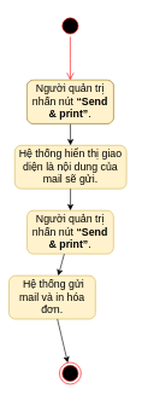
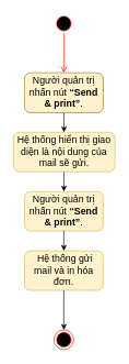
  <mxCell id="0" />
  <mxCell id="1" parent="0" />
  <mxCell id="2" value="" style="ellipse;html=1;shape=startState;fillColor=#000000;strokeColor=#ff0000;" parent="1" vertex="1"><mxGeometry x="82" y="20" width="30" height="30" as="geometry" /></mxCell>
  <mxCell id="3" value="" style="edgeStyle=orthogonalEdgeStyle;html=1;verticalAlign=bottom;endArrow=open;endSize=8;strokeColor=#ff0000;rounded=0;" parent="1" source="2" edge="1"><mxGeometry relative="1" as="geometry"><mxPoint x="97" y="110" as="targetPoint" /></mxGeometry></mxCell>
  <mxCell id="4" value="&lt;b id=&quot;docs-internal-guid-80a012f3-7fff-2497-04d5-253ea927c7e8&quot; style=&quot;font-weight:normal;&quot;&gt;&lt;span style=&quot;font-size: 11pt; font-family: Calibri, sans-serif; color: rgb(0, 0, 0); background-color: transparent; font-weight: 400; font-style: normal; font-variant: normal; text-decoration: none; vertical-align: baseline;&quot;&gt;Nhấn nút &lt;/span&gt;&lt;span style=&quot;font-size: 11pt; font-family: Calibri, sans-serif; color: rgb(0, 0, 0); background-color: transparent; font-weight: 700; font-style: normal; font-variant: normal; text-decoration: none; vertical-align: baseline;&quot;&gt;“Send &amp;amp; print”&lt;/span&gt;&lt;span style=&quot;font-size: 11pt; font-family: Calibri, sans-serif; color: rgb(0, 0, 0); background-color: transparent; font-weight: 400; font-style: normal; font-variant: normal; text-decoration: none; vertical-align: baseline;&quot;&gt;.&lt;/span&gt;&lt;/b&gt;" style="rounded=1;whiteSpace=wrap;html=1;" parent="1" vertex="1"><mxGeometry x="37" y="110" width="120" height="60" as="geometry" /></mxCell>
  <mxCell id="5" value="&lt;span id=&quot;docs-internal-guid-194e286c-7fff-5b6e-fd9a-d2ca1af172c4&quot;&gt;&lt;p style=&quot;line-height:1.2;margin-top:0pt;margin-bottom:0pt;&quot; dir=&quot;ltr&quot;&gt;&lt;span style=&quot;font-size: 11pt; font-family: Calibri, sans-serif; background-color: transparent; font-variant-numeric: normal; font-variant-east-asian: normal; vertical-align: baseline;&quot;&gt;Hệ thống hiển thị giao diện là nội dung của mail sẽ gửi.&lt;/span&gt;&lt;/p&gt;&lt;/span&gt;" style="rounded=1;whiteSpace=wrap;html=1;fillColor=#fff2cc;strokeColor=#d6b656;" parent="1" vertex="1"><mxGeometry x="20" y="200" width="155" height="60" as="geometry" /></mxCell>
  <mxCell id="6" value="&lt;span id=&quot;docs-internal-guid-e382c6a4-7fff-786b-9222-a47414083e00&quot;&gt;&lt;span style=&quot;font-size: 11pt; font-family: Calibri, sans-serif; background-color: transparent; font-variant-numeric: normal; font-variant-east-asian: normal; vertical-align: baseline;&quot;&gt;Người quản trị nhấn nút &lt;/span&gt;&lt;span style=&quot;font-size: 11pt; font-family: Calibri, sans-serif; background-color: transparent; font-weight: 700; font-variant-numeric: normal; font-variant-east-asian: normal; vertical-align: baseline;&quot;&gt;“Send &amp;amp; print”&lt;/span&gt;&lt;span style=&quot;font-size: 11pt; font-family: Calibri, sans-serif; background-color: transparent; font-variant-numeric: normal; font-variant-east-asian: normal; vertical-align: baseline;&quot;&gt;.&lt;/span&gt;&lt;/span&gt;" style="rounded=1;whiteSpace=wrap;html=1;fillColor=#fff2cc;strokeColor=#d6b656;" parent="1" vertex="1"><mxGeometry x="37" y="290" width="120" height="60" as="geometry" /></mxCell>
- <mxCell id="7" value="&lt;span id=&quot;docs-internal-guid-8ba264b6-7fff-93b4-489d-ae2f716d8eaf&quot;&gt;&lt;span style=&quot;font-size: 11pt; font-family: Calibri, sans-serif; background-color: transparent; font-variant-numeric: normal; font-variant-east-asian: normal; vertical-align: baseline;&quot;&gt;&amp;nbsp;Hệ thống gửi mail và in hóa đơn.&lt;/span&gt;&lt;/span&gt;" style="rounded=1;whiteSpace=wrap;html=1;fillColor=#fff2cc;strokeColor=#d6b656;" parent="1" vertex="1"><mxGeometry x="12" y="380" width="120" height="60" as="geometry" /></mxCell>
+ <mxCell id="7" value="&lt;span id=&quot;docs-internal-guid-8ba264b6-7fff-93b4-489d-ae2f716d8eaf&quot;&gt;&lt;span style=&quot;font-size: 11pt; font-family: Calibri, sans-serif; background-color: transparent; font-variant-numeric: normal; font-variant-east-asian: normal; vertical-align: baseline;&quot;&gt;&amp;nbsp;Hệ thống gửi mail và in hóa đơn.&lt;/span&gt;&lt;/span&gt;" style="rounded=1;whiteSpace=wrap;html=1;fillColor=#fff2cc;strokeColor=#d6b656;" parent="1" vertex="1"><mxGeometry x="37" y="380" width="120" height="60" as="geometry" /></mxCell>
  <mxCell id="8" value="" style="ellipse;html=1;shape=endState;fillColor=#000000;strokeColor=#ff0000;" parent="1" vertex="1"><mxGeometry x="82" y="500" width="30" height="30" as="geometry" /></mxCell>
  <mxCell id="9" value="" style="endArrow=classic;html=1;rounded=0;" parent="1" source="4" target="5" edge="1"><mxGeometry width="50" height="50" relative="1" as="geometry"><mxPoint x="-228" y="200" as="sourcePoint" /><mxPoint x="-178" y="150" as="targetPoint" /></mxGeometry></mxCell>
  <mxCell id="10" value="" style="endArrow=classic;html=1;rounded=0;" parent="1" source="5" target="6" edge="1"><mxGeometry width="50" height="50" relative="1" as="geometry"><mxPoint x="-318" y="350" as="sourcePoint" /><mxPoint x="-268" y="300" as="targetPoint" /></mxGeometry></mxCell>
  <mxCell id="11" value="" style="endArrow=classic;html=1;rounded=0;" parent="1" source="7" target="8" edge="1"><mxGeometry width="50" height="50" relative="1" as="geometry"><mxPoint x="-148" y="510" as="sourcePoint" /><mxPoint x="-98" y="460" as="targetPoint" /></mxGeometry></mxCell>
  <mxCell id="12" value="" style="endArrow=classic;html=1;rounded=0;" parent="1" source="6" target="7" edge="1"><mxGeometry width="50" height="50" relative="1" as="geometry"><mxPoint x="-278" y="730" as="sourcePoint" /><mxPoint x="-228" y="680" as="targetPoint" /></mxGeometry></mxCell>
  <mxCell id="13" value="&lt;b id=&quot;docs-internal-guid-80a012f3-7fff-2497-04d5-253ea927c7e8&quot; style=&quot;font-weight:normal;&quot;&gt;&lt;span style=&quot;font-size: 11pt; font-family: Calibri, sans-serif; color: rgb(0, 0, 0); background-color: transparent; font-weight: 400; font-style: normal; font-variant: normal; text-decoration: none; vertical-align: baseline;&quot;&gt;Người quản trị nhấn nút &lt;/span&gt;&lt;span style=&quot;font-size: 11pt; font-family: Calibri, sans-serif; color: rgb(0, 0, 0); background-color: transparent; font-weight: 700; font-style: normal; font-variant: normal; text-decoration: none; vertical-align: baseline;&quot;&gt;“Send &amp;amp; print”&lt;/span&gt;&lt;span style=&quot;font-size: 11pt; font-family: Calibri, sans-serif; color: rgb(0, 0, 0); background-color: transparent; font-weight: 400; font-style: normal; font-variant: normal; text-decoration: none; vertical-align: baseline;&quot;&gt;.&lt;/span&gt;&lt;/b&gt;" style="rounded=1;whiteSpace=wrap;html=1;fillColor=#fff2cc;strokeColor=#d6b656;" parent="1" vertex="1"><mxGeometry x="37" y="110" width="120" height="60" as="geometry" /></mxCell>
